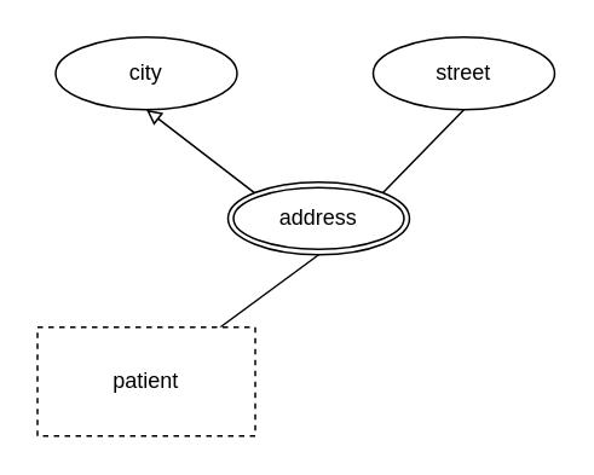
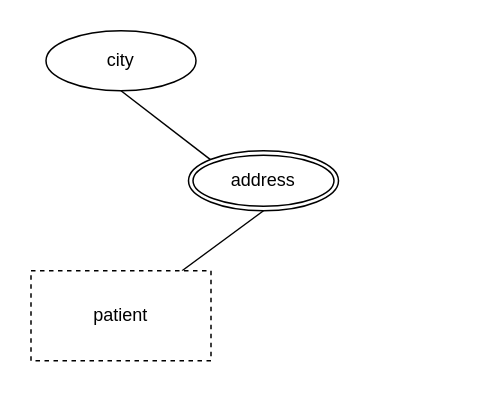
  <mxCell id="0" />
  <mxCell id="1" parent="0" />
  <mxCell id="2" style="edgeStyle=none;html=1;entryX=0.5;entryY=1;entryDx=0;entryDy=0;endArrow=none;endFill=0;" parent="1" source="3" target="8" edge="1"><mxGeometry relative="1" as="geometry"><mxPoint x="165" y="130" as="targetPoint" /></mxGeometry></mxCell>
  <mxCell id="3" value="patient" style="rounded=0;whiteSpace=wrap;html=1;dashed=1;" parent="1" vertex="1"><mxGeometry x="20" y="180" width="120" height="60" as="geometry" /></mxCell>
- <mxCell id="4" style="edgeStyle=none;html=1;entryX=0.5;entryY=1;entryDx=0;entryDy=0;endArrow=block;endFill=0;exitX=0;exitY=0;exitDx=0;exitDy=0;" parent="1" source="8" target="6" edge="1"><mxGeometry relative="1" as="geometry"><mxPoint x="136.79" y="93.487" as="sourcePoint" /></mxGeometry></mxCell>
- <mxCell id="5" style="edgeStyle=none;html=1;entryX=0.5;entryY=1;entryDx=0;entryDy=0;endArrow=none;endFill=0;exitX=1;exitY=0;exitDx=0;exitDy=0;" parent="1" source="8" target="7" edge="1"><mxGeometry relative="1" as="geometry"><mxPoint x="194.275" y="93.786" as="sourcePoint" /></mxGeometry></mxCell>
+ <mxCell id="4" style="edgeStyle=none;html=1;entryX=0.5;entryY=1;entryDx=0;entryDy=0;endArrow=none;endFill=0;exitX=0;exitY=0;exitDx=0;exitDy=0;" parent="1" source="8" target="6" edge="1"><mxGeometry relative="1" as="geometry"><mxPoint x="136.79" y="93.487" as="sourcePoint" /></mxGeometry></mxCell>
  <mxCell id="6" value="city" style="ellipse;whiteSpace=wrap;html=1;align=center;" parent="1" vertex="1"><mxGeometry x="30" y="20" width="100" height="40" as="geometry" /></mxCell>
- <mxCell id="7" value="street" style="ellipse;whiteSpace=wrap;html=1;align=center;" parent="1" vertex="1"><mxGeometry x="205" y="20" width="100" height="40" as="geometry" /></mxCell>
  <mxCell id="8" value="address" style="ellipse;shape=doubleEllipse;margin=3;whiteSpace=wrap;html=1;align=center;" vertex="1" parent="1"><mxGeometry x="125" y="100" width="100" height="40" as="geometry" /></mxCell>
